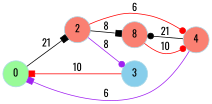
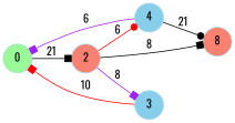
  digraph {
    fontname=Oswald
    rankdir=LR
    node [color=lightblue fillcolor=salmon fontname=Oswald shape=circle style=filled]
    edge [arrowhead=box color=black fontname=Oswald]
    0 [fillcolor=palegreen]
    2
    n3 [label=8]
-   4
+   4 [fillcolor=skyblue]
    3 [fillcolor=skyblue]
    0 -> 2 [label=21]
    2 -> n3 [label=8]
    2 -> 4 [arrowhead=dot color=red label=6]
-   2 -> 3 [arrowhead=dot color=purple label=8]
-   n3 -> 4 [arrowhead=dot color=red label=10]
+   2 -> 3 [color=purple label=8]
    4 -> 0 [color=purple label=6]
    4 -> n3 [arrowhead=dot label=21]
    3 -> 0 [color=red label=10]
  }
